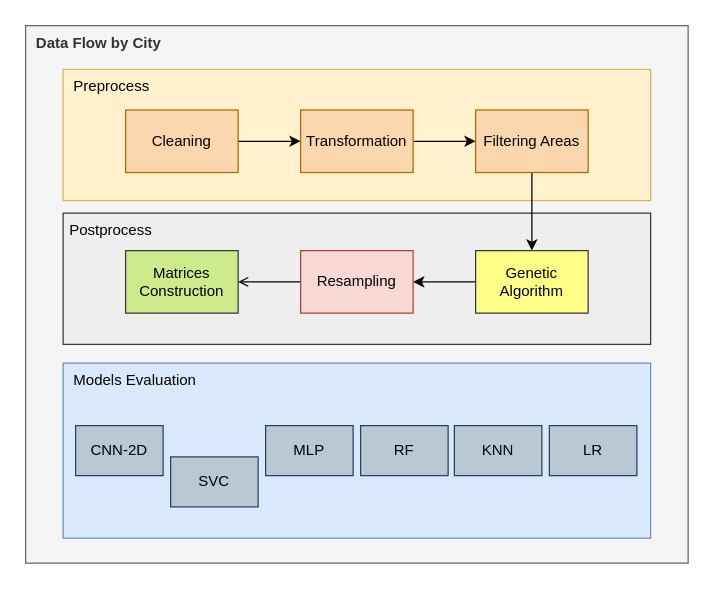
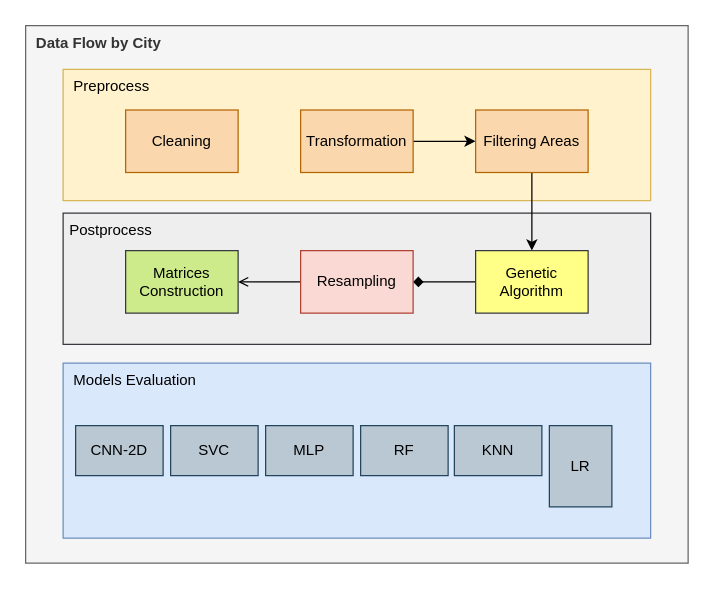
  <mxCell id="0" />
  <mxCell id="1" parent="0" />
  <mxCell id="2" value="&lt;b&gt;&amp;nbsp; Data Flow by City&lt;/b&gt;" style="rounded=0;whiteSpace=wrap;html=1;fillColor=#f5f5f5;fontColor=#333333;strokeColor=#666666;verticalAlign=top;align=left;" parent="1" vertex="1"><mxGeometry x="20" y="20" width="530" height="430" as="geometry" /></mxCell>
  <mxCell id="3" value="&amp;nbsp; Preprocess" style="rounded=0;whiteSpace=wrap;html=1;fillColor=#fff2cc;strokeColor=#d6b656;verticalAlign=top;align=left;" parent="1" vertex="1"><mxGeometry x="50" y="55" width="470" height="105" as="geometry" /></mxCell>
- <mxCell id="4" value="" style="edgeStyle=orthogonalEdgeStyle;rounded=0;orthogonalLoop=1;jettySize=auto;html=1;" parent="1" source="5" target="7" edge="1"><mxGeometry relative="1" as="geometry" /></mxCell>
  <mxCell id="5" value="Cleaning" style="rounded=0;whiteSpace=wrap;html=1;fillColor=#fad7ac;strokeColor=#b46504;" parent="1" vertex="1"><mxGeometry x="100" y="87.5" width="90" height="50" as="geometry" /></mxCell>
  <mxCell id="6" value="" style="edgeStyle=orthogonalEdgeStyle;rounded=0;orthogonalLoop=1;jettySize=auto;html=1;" parent="1" source="7" target="10" edge="1"><mxGeometry relative="1" as="geometry" /></mxCell>
  <mxCell id="7" value="Transformation" style="rounded=0;whiteSpace=wrap;html=1;fillColor=#fad7ac;strokeColor=#b46504;" parent="1" vertex="1"><mxGeometry x="240" y="87.5" width="90" height="50" as="geometry" /></mxCell>
  <mxCell id="8" value="&amp;nbsp;Postprocess" style="rounded=0;whiteSpace=wrap;html=1;fillColor=#eeeeee;strokeColor=#36393d;verticalAlign=top;align=left;" parent="1" vertex="1"><mxGeometry x="50" y="170" width="470" height="105" as="geometry" /></mxCell>
  <mxCell id="9" value="" style="edgeStyle=orthogonalEdgeStyle;rounded=0;orthogonalLoop=1;jettySize=auto;html=1;" parent="1" source="10" target="12" edge="1"><mxGeometry relative="1" as="geometry" /></mxCell>
  <mxCell id="10" value="Filtering Areas" style="rounded=0;whiteSpace=wrap;html=1;fillColor=#fad7ac;strokeColor=#b46504;" parent="1" vertex="1"><mxGeometry x="380" y="87.5" width="90" height="50" as="geometry" /></mxCell>
- <mxCell id="11" value="" style="edgeStyle=orthogonalEdgeStyle;rounded=0;orthogonalLoop=1;jettySize=auto;html=1;" parent="1" source="12" target="15" edge="1"><mxGeometry relative="1" as="geometry" /></mxCell>
+ <mxCell id="11" value="" style="edgeStyle=orthogonalEdgeStyle;rounded=0;orthogonalLoop=1;jettySize=auto;html=1;endArrow=diamond;" parent="1" source="12" target="15" edge="1"><mxGeometry relative="1" as="geometry" /></mxCell>
  <mxCell id="12" value="Genetic Algorithm" style="rounded=0;whiteSpace=wrap;html=1;fillColor=#ffff88;strokeColor=#36393d;" parent="1" vertex="1"><mxGeometry x="380" y="200" width="90" height="50" as="geometry" /></mxCell>
  <mxCell id="13" value="Matrices Construction" style="rounded=0;whiteSpace=wrap;html=1;fillColor=#cdeb8b;strokeColor=#36393d;" parent="1" vertex="1"><mxGeometry x="100" y="200" width="90" height="50" as="geometry" /></mxCell>
  <mxCell id="14" value="" style="edgeStyle=orthogonalEdgeStyle;rounded=0;orthogonalLoop=1;jettySize=auto;html=1;endArrow=open;" parent="1" source="15" target="13" edge="1"><mxGeometry relative="1" as="geometry" /></mxCell>
  <mxCell id="15" value="Resampling" style="rounded=0;whiteSpace=wrap;html=1;fillColor=#fad9d5;strokeColor=#ae4132;" parent="1" vertex="1"><mxGeometry x="240" y="200" width="90" height="50" as="geometry" /></mxCell>
  <mxCell id="16" value="&amp;nbsp; Models Evaluation" style="rounded=0;whiteSpace=wrap;html=1;fillColor=#dae8fc;strokeColor=#6c8ebf;verticalAlign=top;align=left;" parent="1" vertex="1"><mxGeometry x="50" y="290" width="470" height="140" as="geometry" /></mxCell>
  <mxCell id="17" value="CNN-2D" style="rounded=0;whiteSpace=wrap;html=1;fillColor=#bac8d3;strokeColor=#23445d;" parent="1" vertex="1"><mxGeometry x="60" y="340" width="70" height="40" as="geometry" /></mxCell>
- <mxCell id="18" value="SVC" style="rounded=0;whiteSpace=wrap;html=1;fillColor=#bac8d3;strokeColor=#23445d;" vertex="1" parent="1"><mxGeometry x="136" y="365" width="70" height="40" as="geometry" /></mxCell>
+ <mxCell id="18" value="SVC" style="rounded=0;whiteSpace=wrap;html=1;fillColor=#bac8d3;strokeColor=#23445d;" vertex="1" parent="1"><mxGeometry x="136" y="340" width="70" height="40" as="geometry" /></mxCell>
  <mxCell id="19" value="MLP" style="rounded=0;whiteSpace=wrap;html=1;fillColor=#bac8d3;strokeColor=#23445d;" vertex="1" parent="1"><mxGeometry x="212" y="340" width="70" height="40" as="geometry" /></mxCell>
  <mxCell id="20" value="RF" style="rounded=0;whiteSpace=wrap;html=1;fillColor=#bac8d3;strokeColor=#23445d;" vertex="1" parent="1"><mxGeometry x="288" y="340" width="70" height="40" as="geometry" /></mxCell>
  <mxCell id="21" value="KNN" style="rounded=0;whiteSpace=wrap;html=1;fillColor=#bac8d3;strokeColor=#23445d;" vertex="1" parent="1"><mxGeometry x="363" y="340" width="70" height="40" as="geometry" /></mxCell>
- <mxCell id="22" value="LR" style="rounded=0;whiteSpace=wrap;html=1;fillColor=#bac8d3;strokeColor=#23445d;" vertex="1" parent="1"><mxGeometry x="439" y="340" width="70" height="40" as="geometry" /></mxCell>
+ <mxCell id="22" value="LR" style="rounded=0;whiteSpace=wrap;html=1;fillColor=#bac8d3;strokeColor=#23445d;" vertex="1" parent="1"><mxGeometry x="439" y="340" width="50" height="65" as="geometry" /></mxCell>
